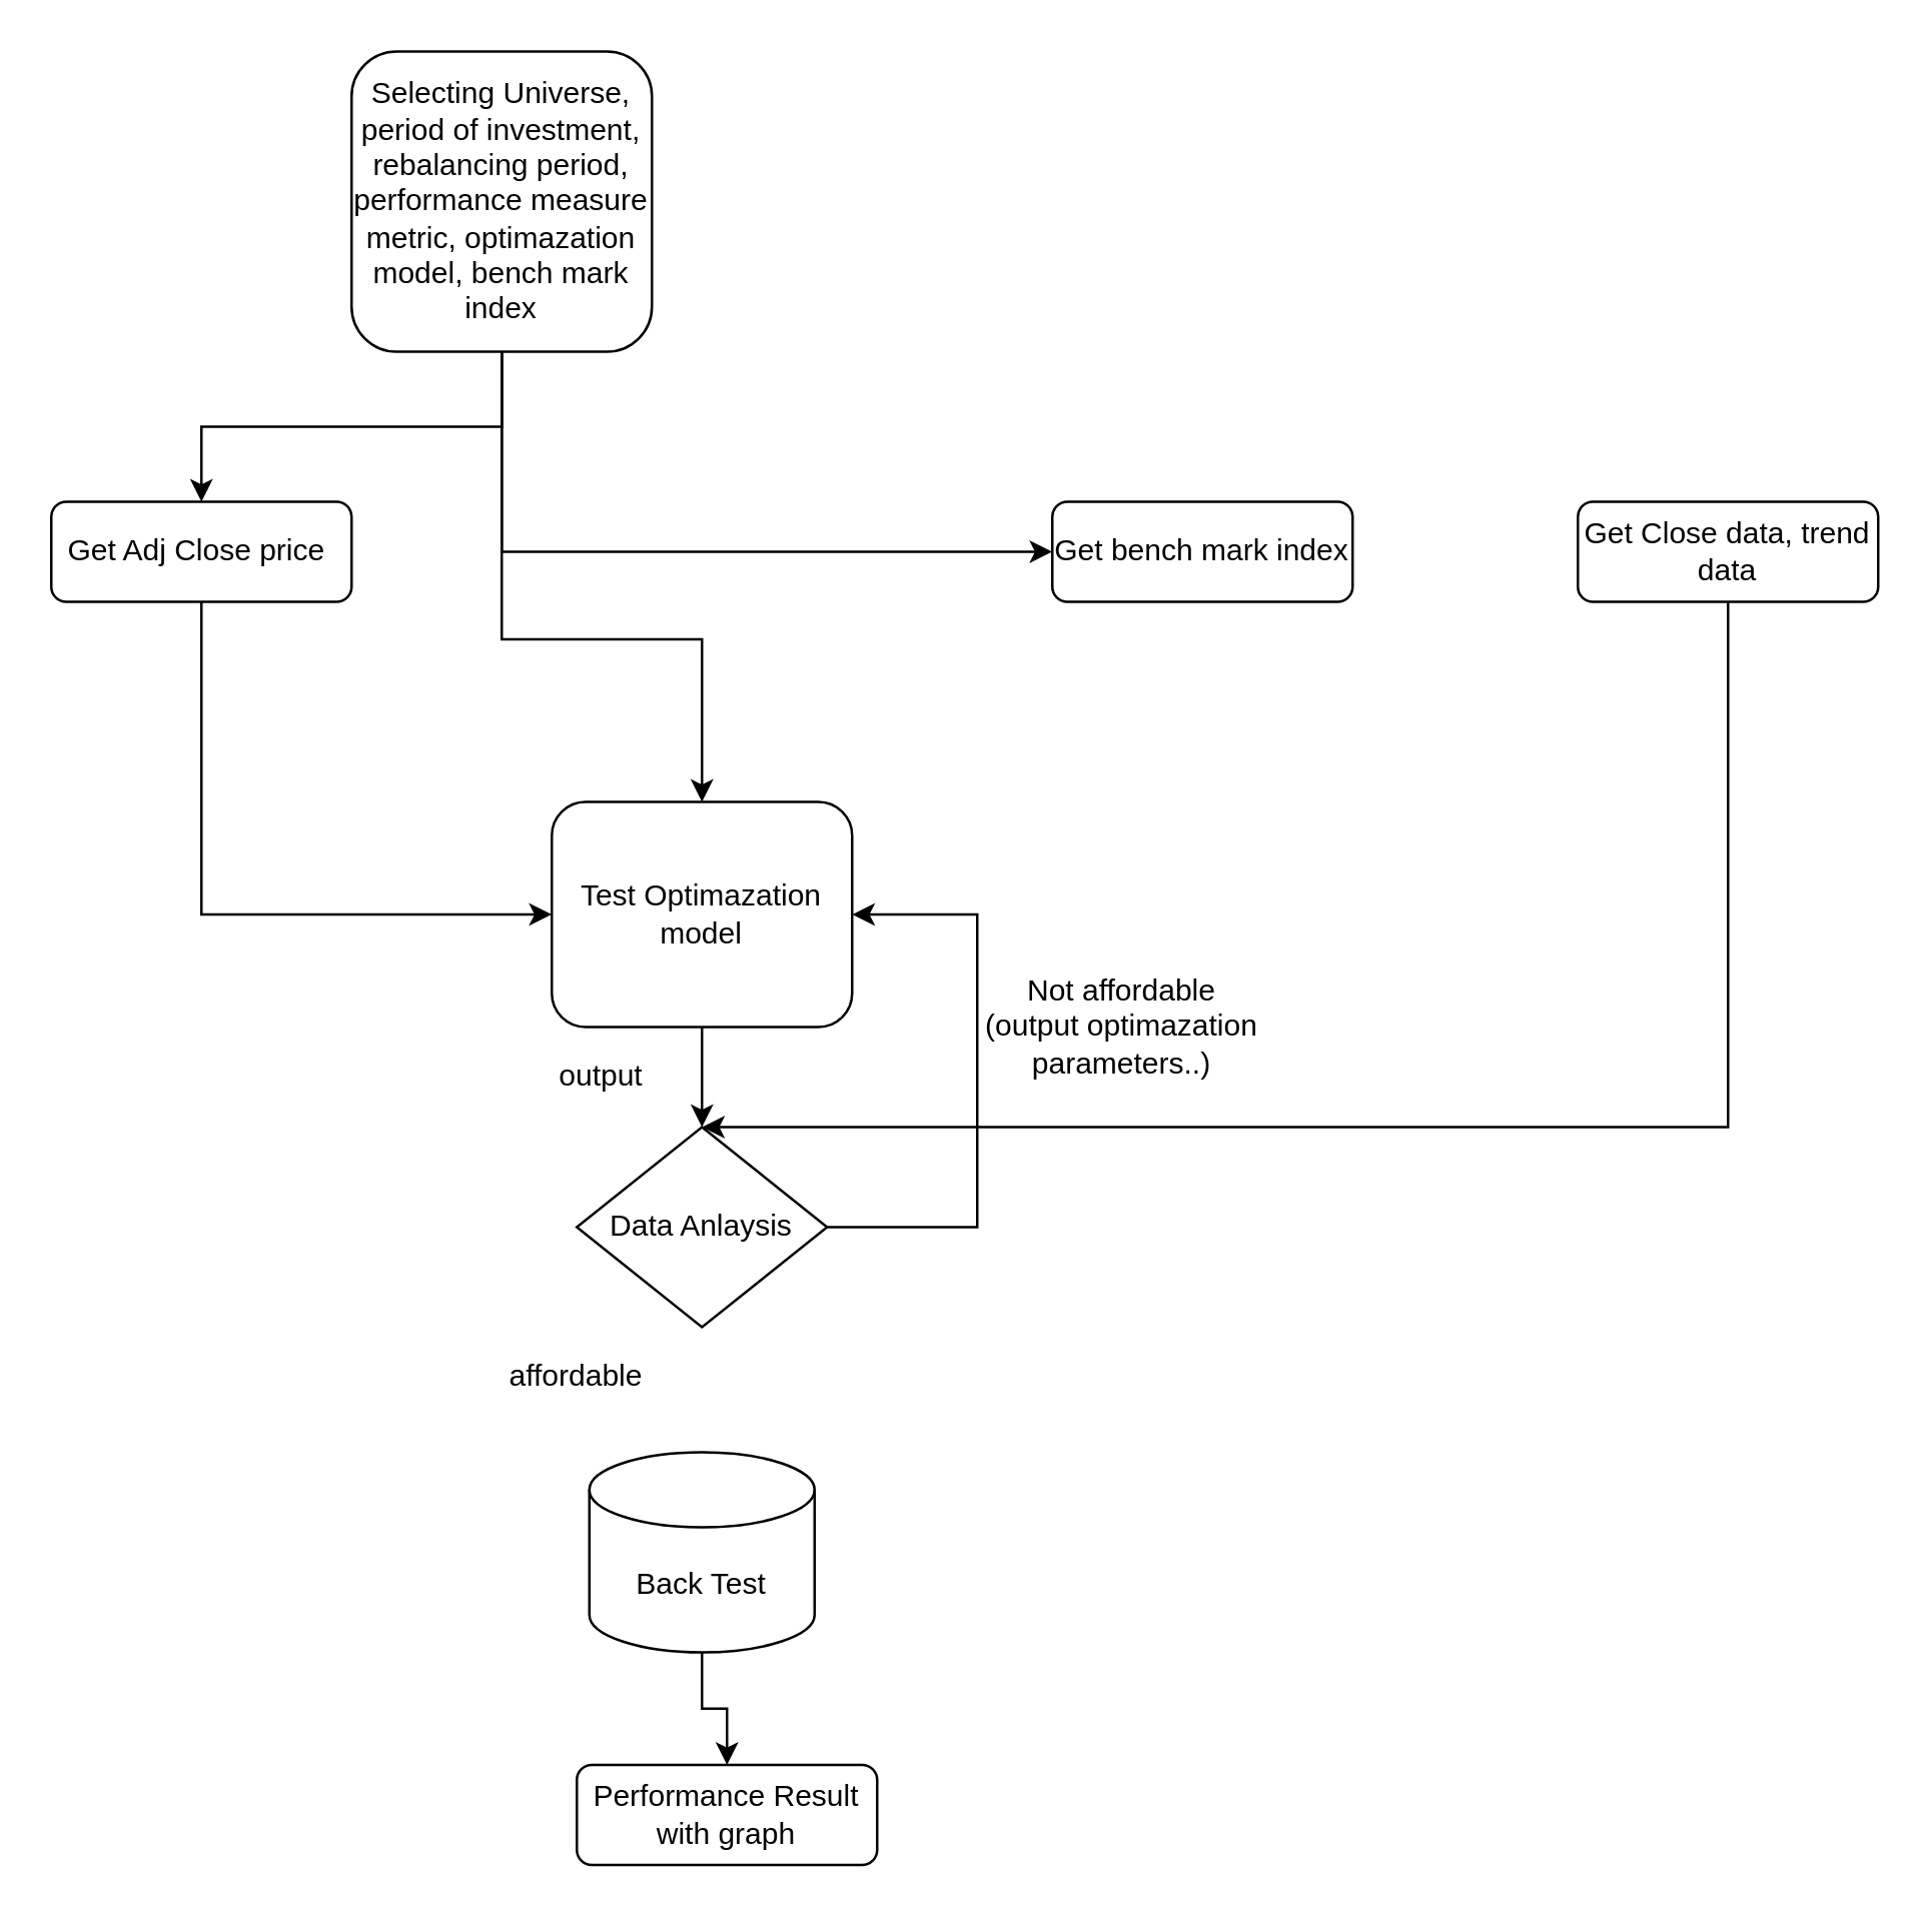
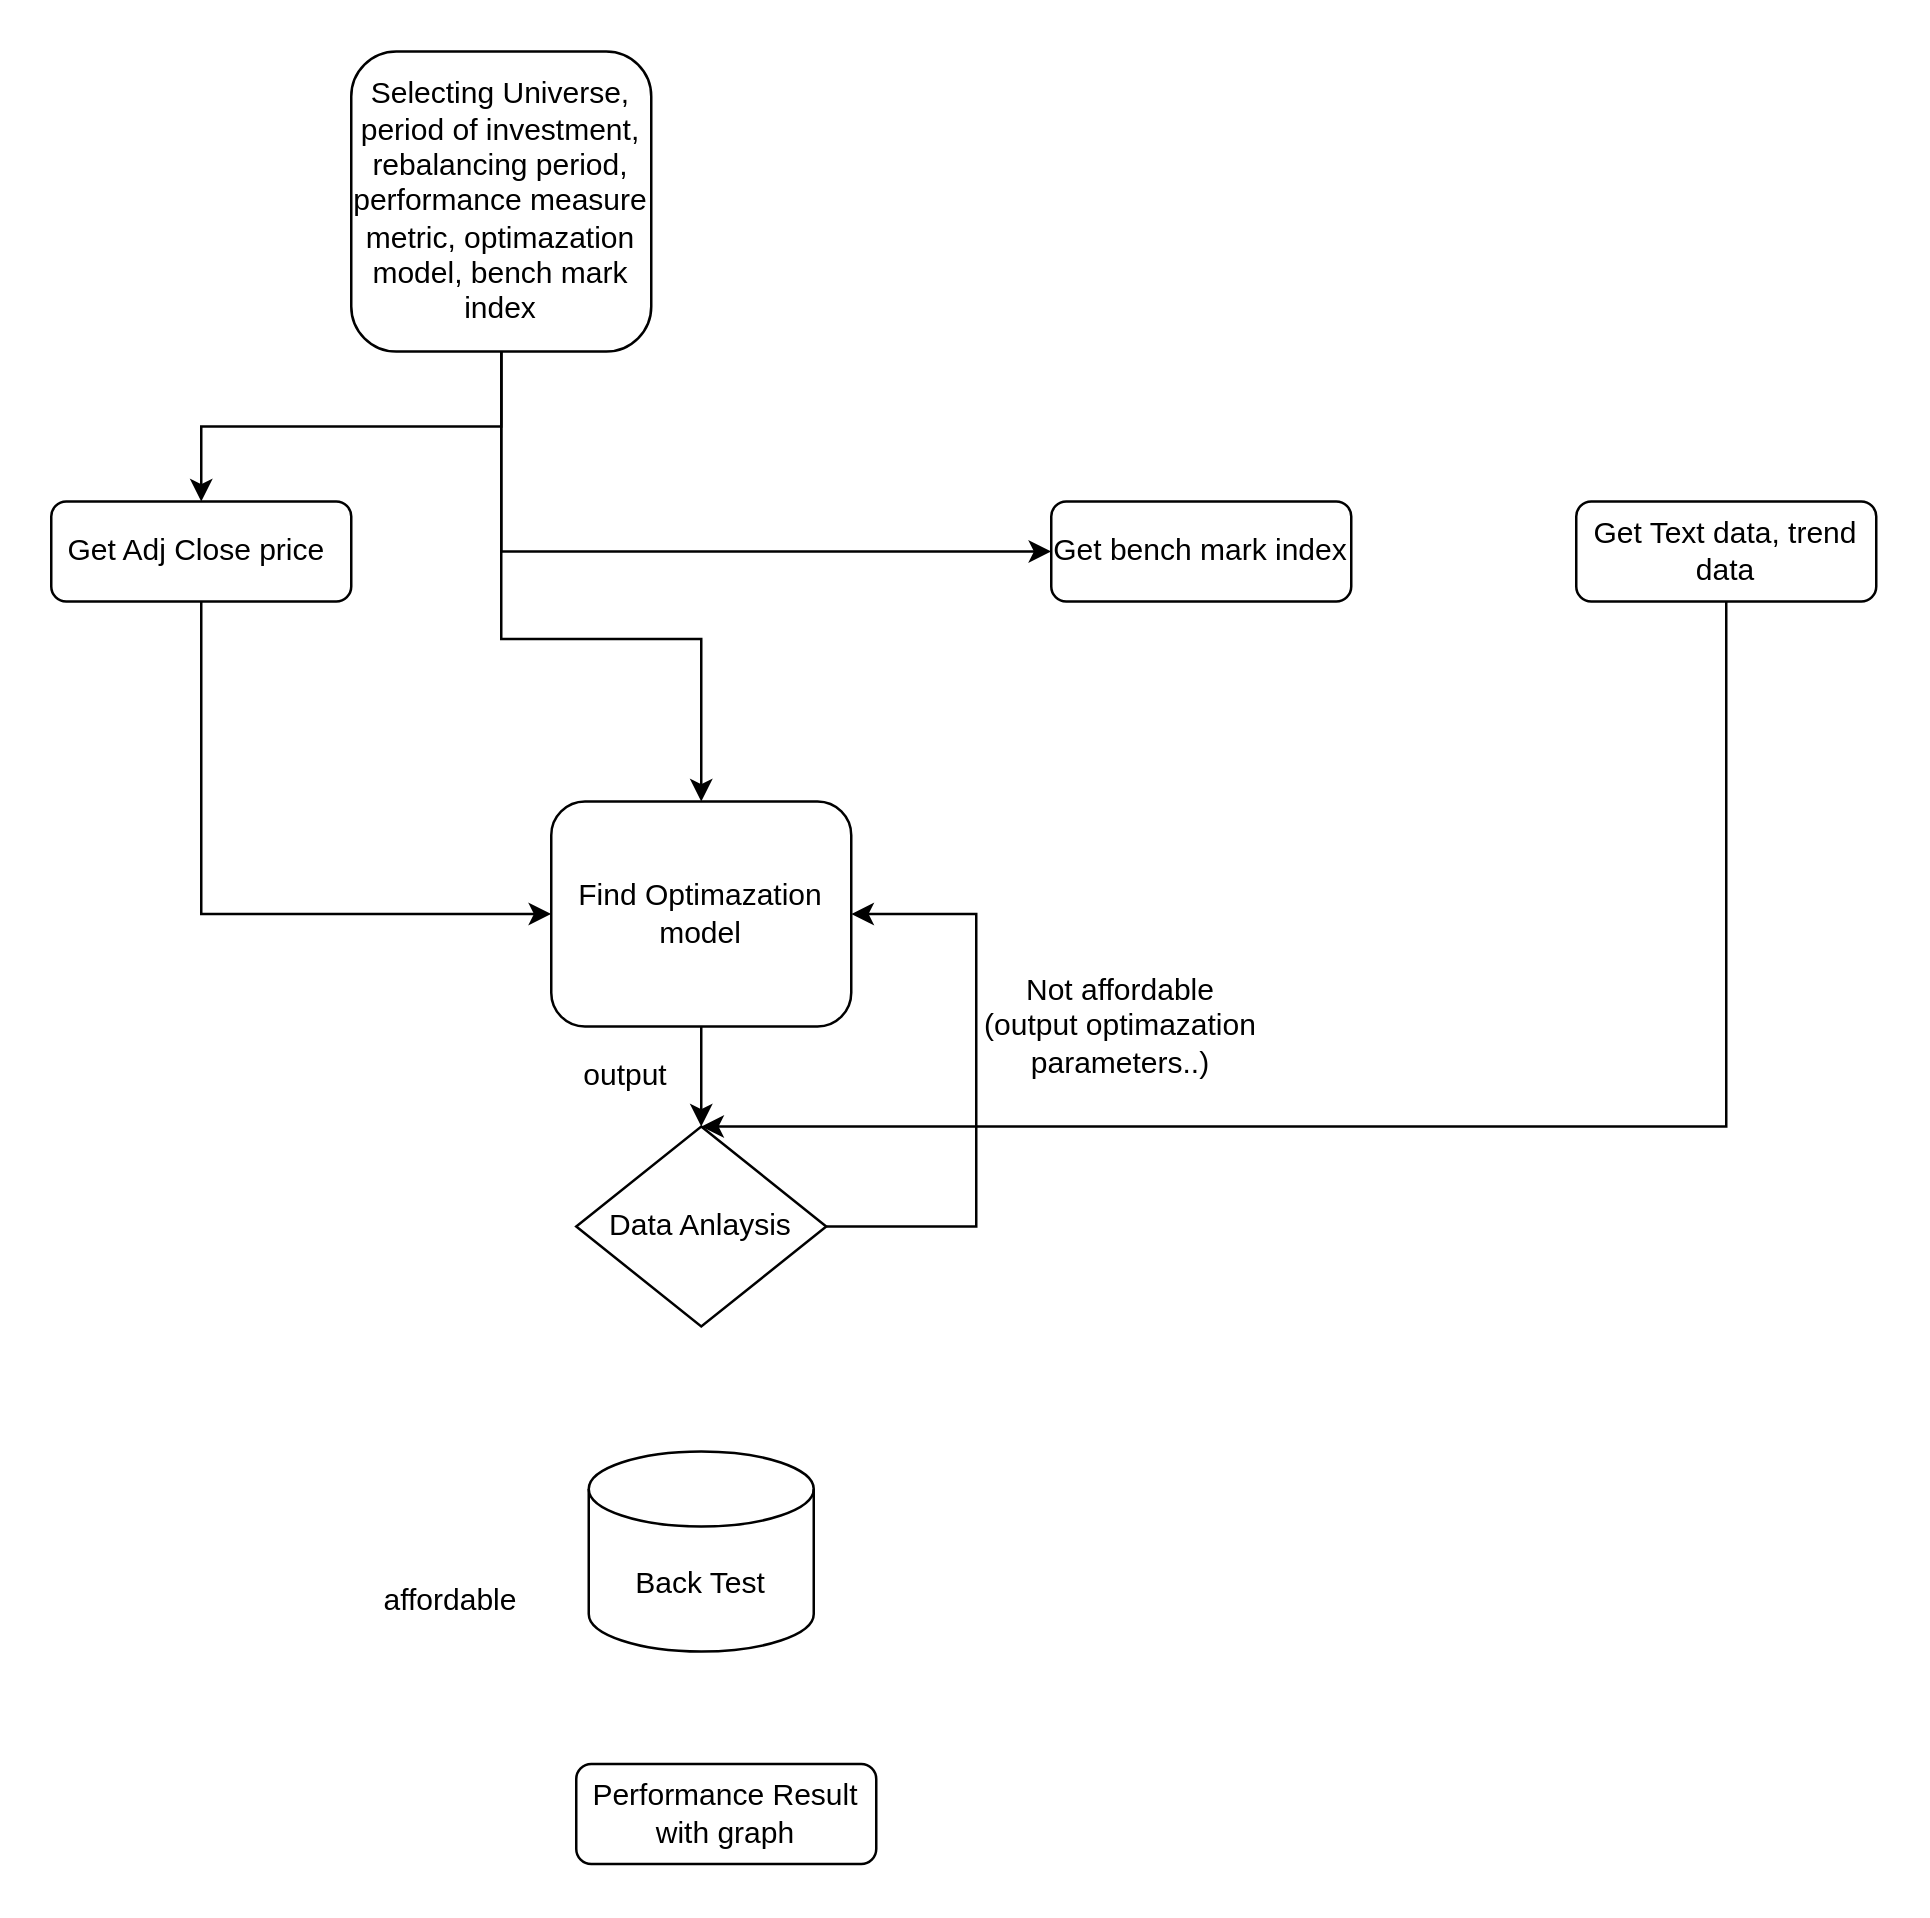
  <mxCell id="0" />
  <mxCell id="1" parent="0" />
  <mxCell id="2" style="edgeStyle=orthogonalEdgeStyle;rounded=0;orthogonalLoop=1;jettySize=auto;html=1;exitX=0.5;exitY=1;exitDx=0;exitDy=0;entryX=0;entryY=0.5;entryDx=0;entryDy=0;" edge="1" parent="1" source="3" target="11"><mxGeometry relative="1" as="geometry" /></mxCell>
  <mxCell id="3" value="Get Adj Close price&amp;nbsp;" style="rounded=1;whiteSpace=wrap;html=1;fontSize=12;glass=0;strokeWidth=1;shadow=0;" parent="1" vertex="1"><mxGeometry x="20" y="200" width="120" height="40" as="geometry" /></mxCell>
  <mxCell id="4" style="edgeStyle=orthogonalEdgeStyle;rounded=0;orthogonalLoop=1;jettySize=auto;html=1;exitX=0.5;exitY=1;exitDx=0;exitDy=0;entryX=0.5;entryY=0;entryDx=0;entryDy=0;" edge="1" parent="1" source="5" target="14"><mxGeometry relative="1" as="geometry"><Array as="points"><mxPoint x="690" y="450" /></Array></mxGeometry></mxCell>
- <mxCell id="5" value="Get Close data, trend data" style="rounded=1;whiteSpace=wrap;html=1;fontSize=12;glass=0;strokeWidth=1;shadow=0;" vertex="1" parent="1"><mxGeometry x="630" y="200" width="120" height="40" as="geometry" /></mxCell>
+ <mxCell id="5" value="Get Text data, trend data" style="rounded=1;whiteSpace=wrap;html=1;fontSize=12;glass=0;strokeWidth=1;shadow=0;" vertex="1" parent="1"><mxGeometry x="630" y="200" width="120" height="40" as="geometry" /></mxCell>
  <mxCell id="6" style="edgeStyle=orthogonalEdgeStyle;rounded=0;orthogonalLoop=1;jettySize=auto;html=1;exitX=0.5;exitY=1;exitDx=0;exitDy=0;entryX=0.5;entryY=0;entryDx=0;entryDy=0;" edge="1" parent="1" source="9" target="3"><mxGeometry relative="1" as="geometry" /></mxCell>
  <mxCell id="7" style="edgeStyle=orthogonalEdgeStyle;rounded=0;orthogonalLoop=1;jettySize=auto;html=1;exitX=0.5;exitY=1;exitDx=0;exitDy=0;entryX=0.5;entryY=0;entryDx=0;entryDy=0;" edge="1" parent="1" source="9" target="11"><mxGeometry relative="1" as="geometry"><Array as="points"><mxPoint x="200" y="255" /><mxPoint x="280" y="255" /></Array></mxGeometry></mxCell>
  <mxCell id="8" style="edgeStyle=orthogonalEdgeStyle;rounded=0;orthogonalLoop=1;jettySize=auto;html=1;exitX=0.5;exitY=1;exitDx=0;exitDy=0;entryX=0;entryY=0.5;entryDx=0;entryDy=0;" edge="1" parent="1" source="9" target="16"><mxGeometry relative="1" as="geometry" /></mxCell>
  <mxCell id="9" value="Selecting Universe, period of investment, rebalancing period, performance measure metric, optimazation model, bench mark index" style="rounded=1;whiteSpace=wrap;html=1;fontSize=12;glass=0;strokeWidth=1;shadow=0;" vertex="1" parent="1"><mxGeometry x="140" y="20" width="120" height="120" as="geometry" /></mxCell>
  <mxCell id="10" style="edgeStyle=orthogonalEdgeStyle;rounded=0;orthogonalLoop=1;jettySize=auto;html=1;exitX=0.5;exitY=1;exitDx=0;exitDy=0;entryX=0.5;entryY=0;entryDx=0;entryDy=0;" edge="1" parent="1" source="11" target="14"><mxGeometry relative="1" as="geometry" /></mxCell>
- <mxCell id="11" value="Test Optimazation model" style="rounded=1;whiteSpace=wrap;html=1;fontSize=12;glass=0;strokeWidth=1;shadow=0;" vertex="1" parent="1"><mxGeometry x="220" y="320" width="120" height="90" as="geometry" /></mxCell>
- <mxCell id="12" value="affordable" style="text;html=1;strokeColor=none;fillColor=none;align=center;verticalAlign=middle;whiteSpace=wrap;rounded=0;" vertex="1" parent="1"><mxGeometry x="210" y="540" width="40" height="20" as="geometry" /></mxCell>
+ <mxCell id="11" value="Find Optimazation model" style="rounded=1;whiteSpace=wrap;html=1;fontSize=12;glass=0;strokeWidth=1;shadow=0;" vertex="1" parent="1"><mxGeometry x="220" y="320" width="120" height="90" as="geometry" /></mxCell>
+ <mxCell id="12" value="affordable" style="text;html=1;strokeColor=none;fillColor=none;align=center;verticalAlign=middle;whiteSpace=wrap;rounded=0;" vertex="1" parent="1"><mxGeometry x="160" y="630" width="40" height="20" as="geometry" /></mxCell>
  <mxCell id="13" style="edgeStyle=orthogonalEdgeStyle;rounded=0;orthogonalLoop=1;jettySize=auto;html=1;exitX=1;exitY=0.5;exitDx=0;exitDy=0;entryX=1;entryY=0.5;entryDx=0;entryDy=0;" edge="1" parent="1" source="14" target="11"><mxGeometry relative="1" as="geometry"><Array as="points"><mxPoint x="390" y="490" /><mxPoint x="390" y="365" /></Array></mxGeometry></mxCell>
  <mxCell id="14" value="Data Anlaysis" style="rhombus;whiteSpace=wrap;html=1;" vertex="1" parent="1"><mxGeometry x="230" y="450" width="100" height="80" as="geometry" /></mxCell>
- <mxCell id="15" value="output" style="text;html=1;strokeColor=none;fillColor=none;align=center;verticalAlign=middle;whiteSpace=wrap;rounded=0;" vertex="1" parent="1"><mxGeometry x="220" y="420" width="40" height="20" as="geometry" /></mxCell>
+ <mxCell id="15" value="output" style="text;html=1;strokeColor=none;fillColor=none;align=center;verticalAlign=middle;whiteSpace=wrap;rounded=0;" vertex="1" parent="1"><mxGeometry x="230" y="420" width="40" height="20" as="geometry" /></mxCell>
  <mxCell id="16" value="Get bench mark index" style="rounded=1;whiteSpace=wrap;html=1;fontSize=12;glass=0;strokeWidth=1;shadow=0;" vertex="1" parent="1"><mxGeometry x="420" y="200" width="120" height="40" as="geometry" /></mxCell>
- <mxCell id="17" style="edgeStyle=orthogonalEdgeStyle;rounded=0;orthogonalLoop=1;jettySize=auto;html=1;exitX=0.5;exitY=1;exitDx=0;exitDy=0;exitPerimeter=0;entryX=0.5;entryY=0;entryDx=0;entryDy=0;" edge="1" parent="1" source="18" target="20"><mxGeometry relative="1" as="geometry" /></mxCell>
  <mxCell id="18" value="Back Test" style="shape=cylinder3;whiteSpace=wrap;html=1;boundedLbl=1;backgroundOutline=1;size=15;" vertex="1" parent="1"><mxGeometry x="235" y="580" width="90" height="80" as="geometry" /></mxCell>
  <mxCell id="19" value="Not affordable&lt;br&gt;(output optimazation parameters..)" style="text;html=1;strokeColor=none;fillColor=none;align=center;verticalAlign=middle;whiteSpace=wrap;rounded=0;" vertex="1" parent="1"><mxGeometry x="360" y="400" width="176" height="20" as="geometry" /></mxCell>
  <mxCell id="20" value="Performance Result&lt;br&gt;with graph" style="rounded=1;whiteSpace=wrap;html=1;" vertex="1" parent="1"><mxGeometry x="230" y="705" width="120" height="40" as="geometry" /></mxCell>
